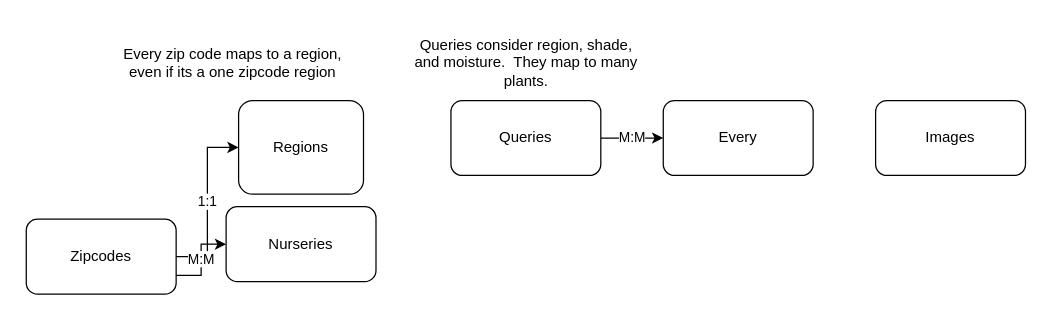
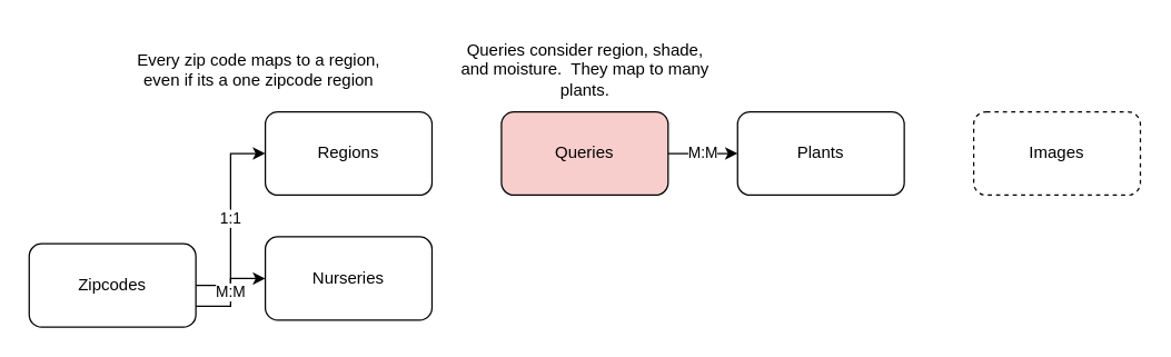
  <mxCell id="0" />
  <mxCell id="1" parent="0" />
- <mxCell id="2" value="Images" style="rounded=1;whiteSpace=wrap;html=1;" vertex="1" parent="1"><mxGeometry x="700" y="80" width="120" height="60" as="geometry" /></mxCell>
- <mxCell id="3" value="&lt;div&gt;Nurseries&lt;/div&gt;" style="rounded=1;whiteSpace=wrap;html=1;" vertex="1" parent="1"><mxGeometry x="180" y="165" width="120" height="60" as="geometry" /></mxCell>
- <mxCell id="4" value="Every" style="rounded=1;whiteSpace=wrap;html=1;" vertex="1" parent="1"><mxGeometry x="530" y="80" width="120" height="60" as="geometry" /></mxCell>
- <mxCell id="5" value="Regions" style="rounded=1;whiteSpace=wrap;html=1;" vertex="1" parent="1"><mxGeometry x="190" y="80" width="100" height="75" as="geometry" /></mxCell>
+ <mxCell id="2" value="Images" style="rounded=1;whiteSpace=wrap;html=1;dashed=1;" vertex="1" parent="1"><mxGeometry x="700" y="80" width="120" height="60" as="geometry" /></mxCell>
+ <mxCell id="3" value="&lt;div&gt;Nurseries&lt;/div&gt;" style="rounded=1;whiteSpace=wrap;html=1;" vertex="1" parent="1"><mxGeometry x="190" y="170" width="120" height="60" as="geometry" /></mxCell>
+ <mxCell id="4" value="Plants" style="rounded=1;whiteSpace=wrap;html=1;" vertex="1" parent="1"><mxGeometry x="530" y="80" width="120" height="60" as="geometry" /></mxCell>
+ <mxCell id="5" value="Regions" style="rounded=1;whiteSpace=wrap;html=1;" vertex="1" parent="1"><mxGeometry x="190" y="80" width="120" height="60" as="geometry" /></mxCell>
  <mxCell id="6" value="1:1" style="edgeStyle=orthogonalEdgeStyle;rounded=0;orthogonalLoop=1;jettySize=auto;html=1;exitX=1;exitY=0.5;exitDx=0;exitDy=0;entryX=0;entryY=0.5;entryDx=0;entryDy=0;" edge="1" parent="1" source="8" target="5"><mxGeometry relative="1" as="geometry" /></mxCell>
  <mxCell id="7" value="M:M" style="edgeStyle=orthogonalEdgeStyle;rounded=0;orthogonalLoop=1;jettySize=auto;html=1;exitX=1;exitY=0.75;exitDx=0;exitDy=0;entryX=0;entryY=0.5;entryDx=0;entryDy=0;" edge="1" parent="1" source="8" target="3"><mxGeometry relative="1" as="geometry" /></mxCell>
  <mxCell id="8" value="Zipcodes" style="rounded=1;whiteSpace=wrap;html=1;" vertex="1" parent="1"><mxGeometry x="20" y="175" width="120" height="60" as="geometry" /></mxCell>
  <mxCell id="9" value="M:M" style="edgeStyle=orthogonalEdgeStyle;rounded=0;orthogonalLoop=1;jettySize=auto;html=1;exitX=1;exitY=0.5;exitDx=0;exitDy=0;entryX=0;entryY=0.5;entryDx=0;entryDy=0;" edge="1" parent="1" source="10" target="4"><mxGeometry relative="1" as="geometry" /></mxCell>
- <mxCell id="10" value="Queries" style="rounded=1;whiteSpace=wrap;html=1;" vertex="1" parent="1"><mxGeometry x="360" y="80" width="120" height="60" as="geometry" /></mxCell>
+ <mxCell id="10" value="Queries" style="rounded=1;whiteSpace=wrap;html=1;fillColor=#f8cecc;" vertex="1" parent="1"><mxGeometry x="360" y="80" width="120" height="60" as="geometry" /></mxCell>
  <mxCell id="11" value="&lt;div&gt;Every zip code maps to a region,&lt;/div&gt;&lt;div&gt;even if its a one zipcode region&lt;br&gt;&lt;/div&gt;" style="text;html=1;align=center;verticalAlign=middle;resizable=0;points=[];autosize=1;strokeColor=none;fillColor=none;" vertex="1" parent="1"><mxGeometry x="85" y="30" width="200" height="40" as="geometry" /></mxCell>
  <mxCell id="12" value="&lt;div&gt;Queries consider region, shade,&lt;/div&gt;&lt;div&gt;and moisture.&amp;nbsp; They map to many&lt;/div&gt;&lt;div&gt;plants.&lt;br&gt;&lt;/div&gt;" style="text;html=1;align=center;verticalAlign=middle;resizable=0;points=[];autosize=1;strokeColor=none;fillColor=none;" vertex="1" parent="1"><mxGeometry x="320" y="20" width="200" height="60" as="geometry" /></mxCell>
